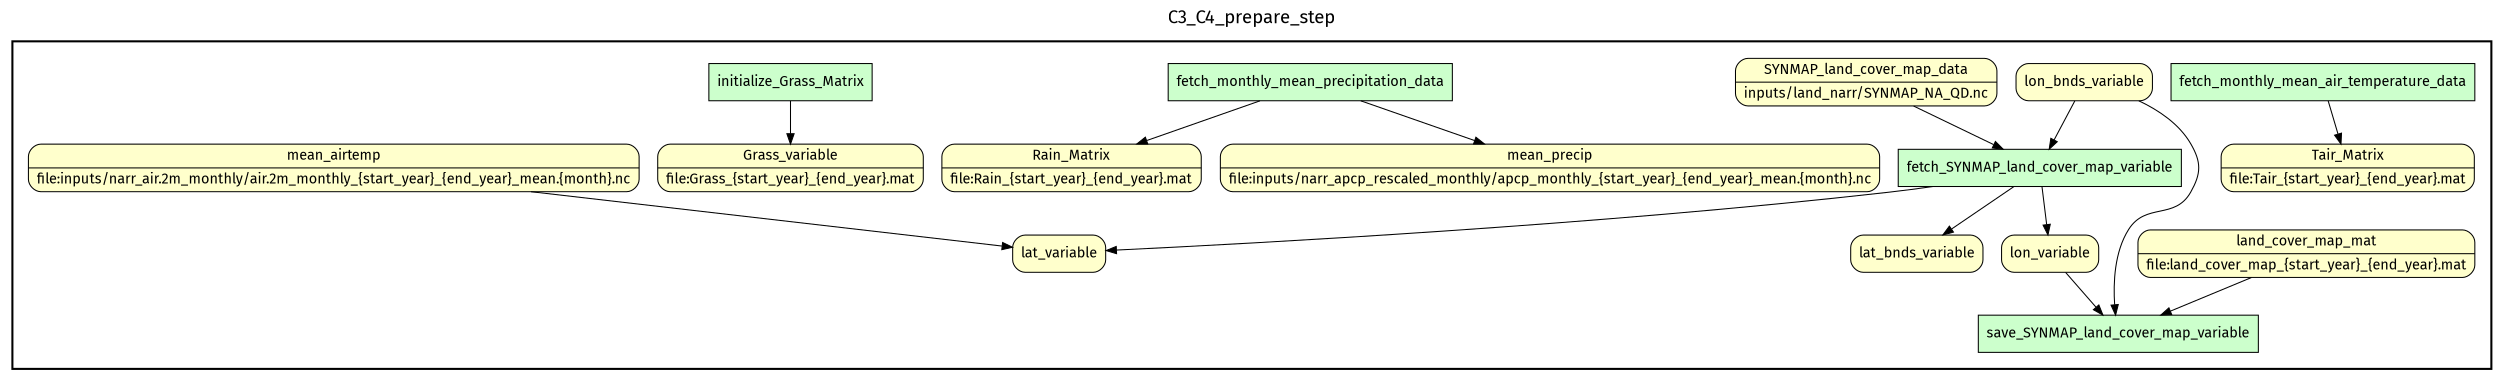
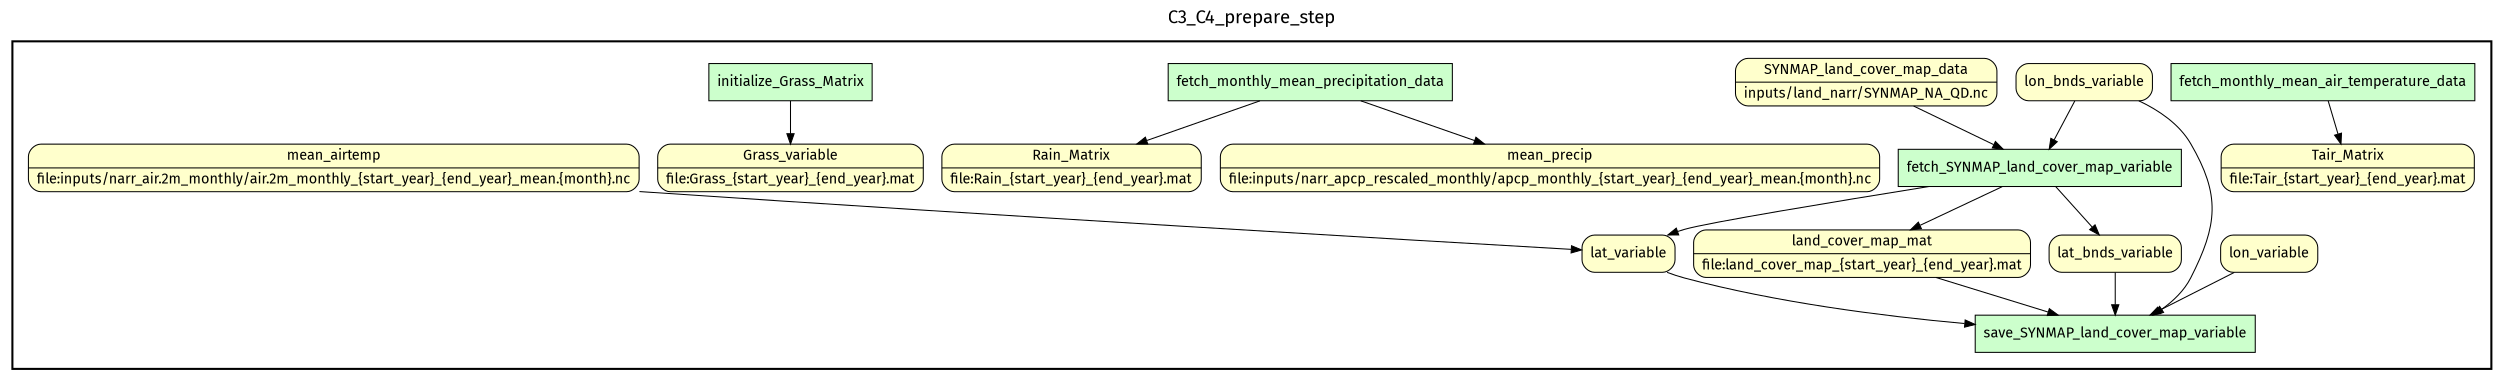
  digraph {
    fontname="Fira Sans"
    fontsize=18
    label=C3_C4_prepare_step
    labelloc=t
    rankdir=TB
    node [fillcolor="#FFFFCC" fontname="Fira Sans" peripheries=1 shape=box style="rounded,filled"]
    edge [fontname="Fira Sans"]
    fetch_SYNMAP_land_cover_map_variable [fillcolor="#CCFFCC" style=filled]
    lon_variable
    lat_variable
    lon_bnds_variable
    lat_bnds_variable
    save_SYNMAP_land_cover_map_variable [fillcolor="#CCFFCC" style=filled]
    n7 [label="{<f0> land_cover_map_mat |<f1> file\:land_cover_map_\{start_year\}_\{end_year\}.mat}" rankdir=LR shape=record]
    fetch_monthly_mean_air_temperature_data [fillcolor="#CCFFCC" style=filled]
    n9 [label="{<f0> Tair_Matrix |<f1> file\:Tair_\{start_year\}_\{end_year\}.mat}" rankdir=LR shape=record]
    fetch_monthly_mean_precipitation_data [fillcolor="#CCFFCC" style=filled]
    n11 [label="{<f0> Rain_Matrix |<f1> file\:Rain_\{start_year\}_\{end_year\}.mat}" rankdir=LR shape=record]
    initialize_Grass_Matrix [fillcolor="#CCFFCC" style=filled]
    n13 [label="{<f0> Grass_variable |<f1> file\:Grass_\{start_year\}_\{end_year\}.mat}" rankdir=LR shape=record]
    n14 [label="{<f0> SYNMAP_land_cover_map_data |<f1> inputs/land_narr/SYNMAP_NA_QD.nc}" rankdir=LR shape=record]
    n15 [label="{<f0> mean_airtemp |<f1> file\:inputs/narr_air.2m_monthly/air.2m_monthly_\{start_year\}_\{end_year\}_mean.\{month\}.nc}" rankdir=LR shape=record]
    n16 [label="{<f0> mean_precip |<f1> file\:inputs/narr_apcp_rescaled_monthly/apcp_monthly_\{start_year\}_\{end_year\}_mean.\{month\}.nc}" rankdir=LR shape=record]
    subgraph cluster_1 {
      color=black
      label=""
      penwidth=2
      subgraph cluster_2 {
        color=black
        label=""
        penwidth=0
        fetch_SYNMAP_land_cover_map_variable
        lon_variable
        lat_variable
        lon_bnds_variable
        lat_bnds_variable
        save_SYNMAP_land_cover_map_variable
        n7
        fetch_monthly_mean_air_temperature_data
        n9
        fetch_monthly_mean_precipitation_data
        n11
        initialize_Grass_Matrix
        n13
        n14
        n15
        n16
      }
    }
-   fetch_SYNMAP_land_cover_map_variable -> lon_variable
+   fetch_SYNMAP_land_cover_map_variable -> n7
    fetch_SYNMAP_land_cover_map_variable -> lat_variable
    fetch_SYNMAP_land_cover_map_variable -> lat_bnds_variable
    lon_variable -> save_SYNMAP_land_cover_map_variable
+   lat_variable -> save_SYNMAP_land_cover_map_variable
    lon_bnds_variable -> fetch_SYNMAP_land_cover_map_variable
    lon_bnds_variable -> save_SYNMAP_land_cover_map_variable
+   lat_bnds_variable -> save_SYNMAP_land_cover_map_variable
    n7 -> save_SYNMAP_land_cover_map_variable
    fetch_monthly_mean_air_temperature_data -> n9
    fetch_monthly_mean_precipitation_data -> n11
    fetch_monthly_mean_precipitation_data -> n16
    initialize_Grass_Matrix -> n13
    n14 -> fetch_SYNMAP_land_cover_map_variable
    n15 -> lat_variable
  }
